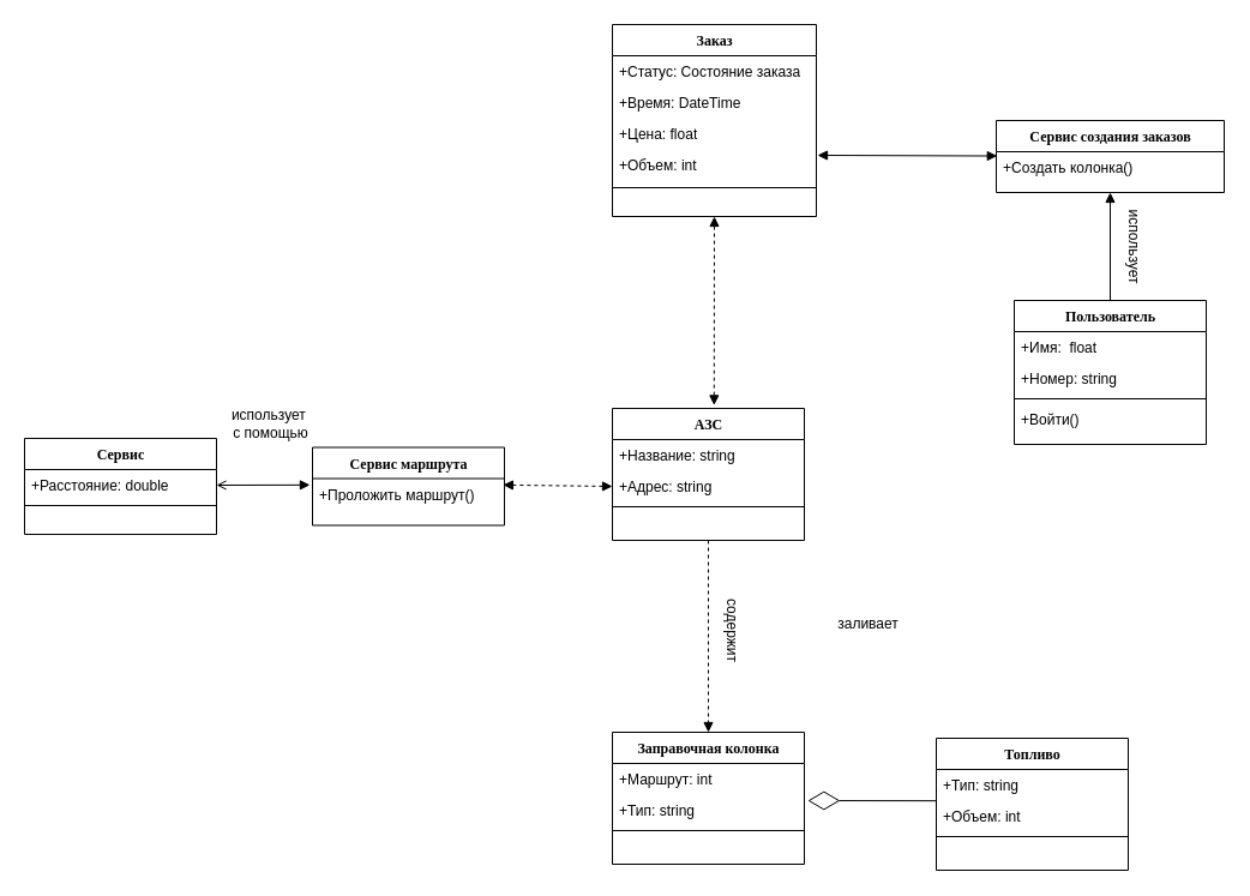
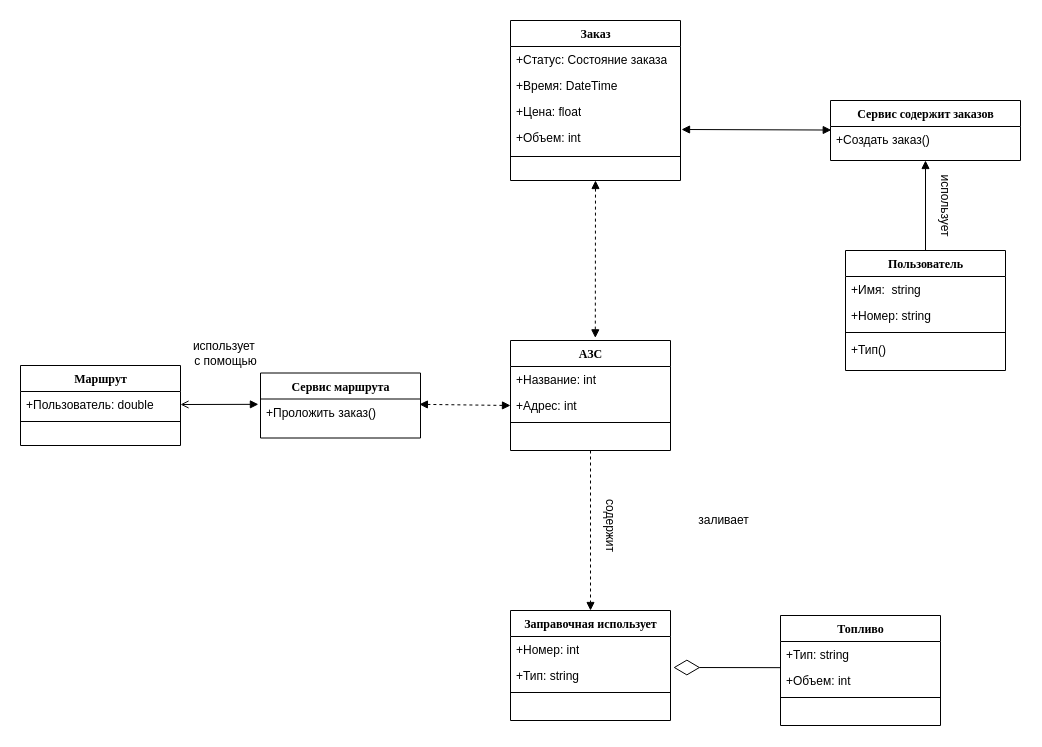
  <mxCell id="0" />
  <mxCell id="1" parent="0" />
  <mxCell id="2" value="Пользователь" style="swimlane;html=1;fontStyle=1;align=center;verticalAlign=top;childLayout=stackLayout;horizontal=1;startSize=26;horizontalStack=0;resizeParent=1;resizeLast=0;collapsible=1;marginBottom=0;swimlaneFillColor=#ffffff;rounded=0;shadow=0;comic=0;labelBackgroundColor=none;strokeWidth=1;fillColor=none;fontFamily=Verdana;fontSize=12" vertex="1" parent="1"><mxGeometry x="845" y="250" width="160" height="120" as="geometry" /></mxCell>
- <mxCell id="3" value="+Имя:&amp;nbsp; float" style="text;html=1;strokeColor=none;fillColor=none;align=left;verticalAlign=top;spacingLeft=4;spacingRight=4;whiteSpace=wrap;overflow=hidden;rotatable=0;points=[[0,0.5],[1,0.5]];portConstraint=eastwest;" vertex="1" parent="2"><mxGeometry y="26" width="160" height="26" as="geometry" /></mxCell>
+ <mxCell id="3" value="+Имя:&amp;nbsp; string" style="text;html=1;strokeColor=none;fillColor=none;align=left;verticalAlign=top;spacingLeft=4;spacingRight=4;whiteSpace=wrap;overflow=hidden;rotatable=0;points=[[0,0.5],[1,0.5]];portConstraint=eastwest;" vertex="1" parent="2"><mxGeometry y="26" width="160" height="26" as="geometry" /></mxCell>
  <mxCell id="4" value="+Номер: string" style="text;html=1;strokeColor=none;fillColor=none;align=left;verticalAlign=top;spacingLeft=4;spacingRight=4;whiteSpace=wrap;overflow=hidden;rotatable=0;points=[[0,0.5],[1,0.5]];portConstraint=eastwest;" vertex="1" parent="2"><mxGeometry y="52" width="160" height="26" as="geometry" /></mxCell>
  <mxCell id="5" value="" style="line;html=1;strokeWidth=1;fillColor=none;align=left;verticalAlign=middle;spacingTop=-1;spacingLeft=3;spacingRight=3;rotatable=0;labelPosition=right;points=[];portConstraint=eastwest;" vertex="1" parent="2"><mxGeometry y="78" width="160" height="8" as="geometry" /></mxCell>
- <mxCell id="6" value="+Войти()" style="text;html=1;strokeColor=none;fillColor=none;align=left;verticalAlign=top;spacingLeft=4;spacingRight=4;whiteSpace=wrap;overflow=hidden;rotatable=0;points=[[0,0.5],[1,0.5]];portConstraint=eastwest;" vertex="1" parent="2"><mxGeometry y="86" width="160" height="34" as="geometry" /></mxCell>
+ <mxCell id="6" value="+Тип()" style="text;html=1;strokeColor=none;fillColor=none;align=left;verticalAlign=top;spacingLeft=4;spacingRight=4;whiteSpace=wrap;overflow=hidden;rotatable=0;points=[[0,0.5],[1,0.5]];portConstraint=eastwest;" vertex="1" parent="2"><mxGeometry y="86" width="160" height="34" as="geometry" /></mxCell>
  <mxCell id="7" value="Топливо" style="swimlane;html=1;fontStyle=1;align=center;verticalAlign=top;childLayout=stackLayout;horizontal=1;startSize=26;horizontalStack=0;resizeParent=1;resizeLast=0;collapsible=1;marginBottom=0;swimlaneFillColor=#ffffff;rounded=0;shadow=0;comic=0;labelBackgroundColor=none;strokeWidth=1;fillColor=none;fontFamily=Verdana;fontSize=12" vertex="1" parent="1"><mxGeometry x="780" y="615" width="160" height="110" as="geometry" /></mxCell>
  <mxCell id="8" value="+Тип: string" style="text;html=1;strokeColor=none;fillColor=none;align=left;verticalAlign=top;spacingLeft=4;spacingRight=4;whiteSpace=wrap;overflow=hidden;rotatable=0;points=[[0,0.5],[1,0.5]];portConstraint=eastwest;" vertex="1" parent="7"><mxGeometry y="26" width="160" height="26" as="geometry" /></mxCell>
  <mxCell id="9" value="+Объем: int" style="text;html=1;strokeColor=none;fillColor=none;align=left;verticalAlign=top;spacingLeft=4;spacingRight=4;whiteSpace=wrap;overflow=hidden;rotatable=0;points=[[0,0.5],[1,0.5]];portConstraint=eastwest;" vertex="1" parent="7"><mxGeometry y="52" width="160" height="26" as="geometry" /></mxCell>
  <mxCell id="10" value="" style="line;html=1;strokeWidth=1;fillColor=none;align=left;verticalAlign=middle;spacingTop=-1;spacingLeft=3;spacingRight=3;rotatable=0;labelPosition=right;points=[];portConstraint=eastwest;" vertex="1" parent="7"><mxGeometry y="78" width="160" height="8" as="geometry" /></mxCell>
  <mxCell id="11" value="АЗС" style="swimlane;html=1;fontStyle=1;align=center;verticalAlign=top;childLayout=stackLayout;horizontal=1;startSize=26;horizontalStack=0;resizeParent=1;resizeLast=0;collapsible=1;marginBottom=0;swimlaneFillColor=#ffffff;rounded=0;shadow=0;comic=0;labelBackgroundColor=none;strokeWidth=1;fillColor=none;fontFamily=Verdana;fontSize=12" vertex="1" parent="1"><mxGeometry x="510" y="340" width="160" height="110" as="geometry" /></mxCell>
- <mxCell id="12" value="+Название: string" style="text;html=1;strokeColor=none;fillColor=none;align=left;verticalAlign=top;spacingLeft=4;spacingRight=4;whiteSpace=wrap;overflow=hidden;rotatable=0;points=[[0,0.5],[1,0.5]];portConstraint=eastwest;" vertex="1" parent="11"><mxGeometry y="26" width="160" height="26" as="geometry" /></mxCell>
- <mxCell id="13" value="+Адрес: string" style="text;html=1;strokeColor=none;fillColor=none;align=left;verticalAlign=top;spacingLeft=4;spacingRight=4;whiteSpace=wrap;overflow=hidden;rotatable=0;points=[[0,0.5],[1,0.5]];portConstraint=eastwest;" vertex="1" parent="11"><mxGeometry y="52" width="160" height="26" as="geometry" /></mxCell>
+ <mxCell id="12" value="+Название: int" style="text;html=1;strokeColor=none;fillColor=none;align=left;verticalAlign=top;spacingLeft=4;spacingRight=4;whiteSpace=wrap;overflow=hidden;rotatable=0;points=[[0,0.5],[1,0.5]];portConstraint=eastwest;" vertex="1" parent="11"><mxGeometry y="26" width="160" height="26" as="geometry" /></mxCell>
+ <mxCell id="13" value="+Адрес: int" style="text;html=1;strokeColor=none;fillColor=none;align=left;verticalAlign=top;spacingLeft=4;spacingRight=4;whiteSpace=wrap;overflow=hidden;rotatable=0;points=[[0,0.5],[1,0.5]];portConstraint=eastwest;" vertex="1" parent="11"><mxGeometry y="52" width="160" height="26" as="geometry" /></mxCell>
  <mxCell id="14" value="" style="line;html=1;strokeWidth=1;fillColor=none;align=left;verticalAlign=middle;spacingTop=-1;spacingLeft=3;spacingRight=3;rotatable=0;labelPosition=right;points=[];portConstraint=eastwest;" vertex="1" parent="11"><mxGeometry y="78" width="160" height="8" as="geometry" /></mxCell>
  <mxCell id="15" value="Заказ" style="swimlane;html=1;fontStyle=1;align=center;verticalAlign=top;childLayout=stackLayout;horizontal=1;startSize=26;horizontalStack=0;resizeParent=1;resizeLast=0;collapsible=1;marginBottom=0;swimlaneFillColor=#ffffff;rounded=0;shadow=0;comic=0;labelBackgroundColor=none;strokeWidth=1;fillColor=none;fontFamily=Verdana;fontSize=12" vertex="1" parent="1"><mxGeometry x="510" y="20" width="170" height="160" as="geometry" /></mxCell>
  <mxCell id="16" value="+Статус: Состояние заказа" style="text;html=1;strokeColor=none;fillColor=none;align=left;verticalAlign=top;spacingLeft=4;spacingRight=4;whiteSpace=wrap;overflow=hidden;rotatable=0;points=[[0,0.5],[1,0.5]];portConstraint=eastwest;" vertex="1" parent="15"><mxGeometry y="26" width="170" height="26" as="geometry" /></mxCell>
  <mxCell id="17" value="+Время: DateTime" style="text;html=1;strokeColor=none;fillColor=none;align=left;verticalAlign=top;spacingLeft=4;spacingRight=4;whiteSpace=wrap;overflow=hidden;rotatable=0;points=[[0,0.5],[1,0.5]];portConstraint=eastwest;" vertex="1" parent="15"><mxGeometry y="52" width="170" height="26" as="geometry" /></mxCell>
  <mxCell id="18" value="+Цена: float" style="text;html=1;strokeColor=none;fillColor=none;align=left;verticalAlign=top;spacingLeft=4;spacingRight=4;whiteSpace=wrap;overflow=hidden;rotatable=0;points=[[0,0.5],[1,0.5]];portConstraint=eastwest;" vertex="1" parent="15"><mxGeometry y="78" width="170" height="26" as="geometry" /></mxCell>
  <mxCell id="19" value="+Объем: int" style="text;html=1;strokeColor=none;fillColor=none;align=left;verticalAlign=top;spacingLeft=4;spacingRight=4;whiteSpace=wrap;overflow=hidden;rotatable=0;points=[[0,0.5],[1,0.5]];portConstraint=eastwest;" vertex="1" parent="15"><mxGeometry y="104" width="170" height="22" as="geometry" /></mxCell>
  <mxCell id="20" value="" style="line;html=1;strokeWidth=1;fillColor=none;align=left;verticalAlign=middle;spacingTop=-1;spacingLeft=3;spacingRight=3;rotatable=0;labelPosition=right;points=[];portConstraint=eastwest;" vertex="1" parent="15"><mxGeometry y="126" width="170" height="20" as="geometry" /></mxCell>
- <mxCell id="21" value="Заправочная колонка" style="swimlane;html=1;fontStyle=1;align=center;verticalAlign=top;childLayout=stackLayout;horizontal=1;startSize=26;horizontalStack=0;resizeParent=1;resizeLast=0;collapsible=1;marginBottom=0;swimlaneFillColor=#ffffff;rounded=0;shadow=0;comic=0;labelBackgroundColor=none;strokeWidth=1;fillColor=none;fontFamily=Verdana;fontSize=12" vertex="1" parent="1"><mxGeometry x="510" y="610" width="160" height="110" as="geometry" /></mxCell>
- <mxCell id="22" value="+Маршрут: int" style="text;html=1;strokeColor=none;fillColor=none;align=left;verticalAlign=top;spacingLeft=4;spacingRight=4;whiteSpace=wrap;overflow=hidden;rotatable=0;points=[[0,0.5],[1,0.5]];portConstraint=eastwest;" vertex="1" parent="21"><mxGeometry y="26" width="160" height="26" as="geometry" /></mxCell>
+ <mxCell id="21" value="Заправочная использует" style="swimlane;html=1;fontStyle=1;align=center;verticalAlign=top;childLayout=stackLayout;horizontal=1;startSize=26;horizontalStack=0;resizeParent=1;resizeLast=0;collapsible=1;marginBottom=0;swimlaneFillColor=#ffffff;rounded=0;shadow=0;comic=0;labelBackgroundColor=none;strokeWidth=1;fillColor=none;fontFamily=Verdana;fontSize=12" vertex="1" parent="1"><mxGeometry x="510" y="610" width="160" height="110" as="geometry" /></mxCell>
+ <mxCell id="22" value="+Номер: int" style="text;html=1;strokeColor=none;fillColor=none;align=left;verticalAlign=top;spacingLeft=4;spacingRight=4;whiteSpace=wrap;overflow=hidden;rotatable=0;points=[[0,0.5],[1,0.5]];portConstraint=eastwest;" vertex="1" parent="21"><mxGeometry y="26" width="160" height="26" as="geometry" /></mxCell>
  <mxCell id="23" value="+Тип: string" style="text;html=1;strokeColor=none;fillColor=none;align=left;verticalAlign=top;spacingLeft=4;spacingRight=4;whiteSpace=wrap;overflow=hidden;rotatable=0;points=[[0,0.5],[1,0.5]];portConstraint=eastwest;" vertex="1" parent="21"><mxGeometry y="52" width="160" height="26" as="geometry" /></mxCell>
  <mxCell id="24" value="" style="line;html=1;strokeWidth=1;fillColor=none;align=left;verticalAlign=middle;spacingTop=-1;spacingLeft=3;spacingRight=3;rotatable=0;labelPosition=right;points=[];portConstraint=eastwest;" vertex="1" parent="21"><mxGeometry y="78" width="160" height="8" as="geometry" /></mxCell>
  <mxCell id="25" value="" style="endArrow=diamondThin;endFill=0;endSize=24;html=1;rounded=0;entryX=1;entryY=0.5;entryDx=0;entryDy=0;exitX=-0.018;exitY=0.314;exitDx=0;exitDy=0;exitPerimeter=0;" edge="1" parent="1"><mxGeometry width="160" relative="1" as="geometry"><mxPoint x="780" y="667.164" as="sourcePoint" /><mxPoint x="672.88" y="667" as="targetPoint" /></mxGeometry></mxCell>
- <mxCell id="26" value="Сервис" style="swimlane;html=1;fontStyle=1;align=center;verticalAlign=top;childLayout=stackLayout;horizontal=1;startSize=26;horizontalStack=0;resizeParent=1;resizeLast=0;collapsible=1;marginBottom=0;swimlaneFillColor=#ffffff;rounded=0;shadow=0;comic=0;labelBackgroundColor=none;strokeWidth=1;fillColor=none;fontFamily=Verdana;fontSize=12" vertex="1" parent="1"><mxGeometry x="20" y="365" width="160" height="80" as="geometry" /></mxCell>
- <mxCell id="27" value="+Расстояние: double" style="text;html=1;strokeColor=none;fillColor=none;align=left;verticalAlign=top;spacingLeft=4;spacingRight=4;whiteSpace=wrap;overflow=hidden;rotatable=0;points=[[0,0.5],[1,0.5]];portConstraint=eastwest;" vertex="1" parent="26"><mxGeometry y="26" width="160" height="26" as="geometry" /></mxCell>
+ <mxCell id="26" value="Маршрут" style="swimlane;html=1;fontStyle=1;align=center;verticalAlign=top;childLayout=stackLayout;horizontal=1;startSize=26;horizontalStack=0;resizeParent=1;resizeLast=0;collapsible=1;marginBottom=0;swimlaneFillColor=#ffffff;rounded=0;shadow=0;comic=0;labelBackgroundColor=none;strokeWidth=1;fillColor=none;fontFamily=Verdana;fontSize=12" vertex="1" parent="1"><mxGeometry x="20" y="365" width="160" height="80" as="geometry" /></mxCell>
+ <mxCell id="27" value="+Пользователь: double" style="text;html=1;strokeColor=none;fillColor=none;align=left;verticalAlign=top;spacingLeft=4;spacingRight=4;whiteSpace=wrap;overflow=hidden;rotatable=0;points=[[0,0.5],[1,0.5]];portConstraint=eastwest;" vertex="1" parent="26"><mxGeometry y="26" width="160" height="26" as="geometry" /></mxCell>
  <mxCell id="28" value="" style="line;html=1;strokeWidth=1;fillColor=none;align=left;verticalAlign=middle;spacingTop=-1;spacingLeft=3;spacingRight=3;rotatable=0;labelPosition=right;points=[];portConstraint=eastwest;" vertex="1" parent="26"><mxGeometry y="52" width="160" height="8" as="geometry" /></mxCell>
  <mxCell id="29" value="" style="endArrow=block;startArrow=block;endFill=1;startFill=1;html=1;rounded=0;entryX=0.53;entryY=-0.024;entryDx=0;entryDy=0;entryPerimeter=0;exitX=0.5;exitY=1;exitDx=0;exitDy=0;dashed=1;" edge="1" parent="1" source="15" target="11"><mxGeometry width="160" relative="1" as="geometry"><mxPoint x="595" y="230" as="sourcePoint" /><mxPoint x="710" y="330" as="targetPoint" /></mxGeometry></mxCell>
  <mxCell id="30" value="" style="endArrow=block;startArrow=none;endFill=1;startFill=0;html=1;rounded=0;exitX=0.5;exitY=1;exitDx=0;exitDy=0;entryX=0.5;entryY=0;entryDx=0;entryDy=0;dashed=1;" edge="1" parent="1" source="11" target="21"><mxGeometry width="160" relative="1" as="geometry"><mxPoint x="490" y="520" as="sourcePoint" /><mxPoint x="650" y="520" as="targetPoint" /></mxGeometry></mxCell>
  <mxCell id="31" value="" style="endArrow=block;startArrow=block;endFill=1;startFill=1;html=1;rounded=0;exitX=1.006;exitY=0.227;exitDx=0;exitDy=0;exitPerimeter=0;entryX=0.004;entryY=0.674;entryDx=0;entryDy=0;entryPerimeter=0;" edge="1" parent="1" source="19"><mxGeometry width="160" relative="1" as="geometry"><mxPoint x="680" y="130" as="sourcePoint" /><mxPoint x="830.76" y="129.524" as="targetPoint" /></mxGeometry></mxCell>
- <mxCell id="32" value="Сервис создания заказов" style="swimlane;html=1;fontStyle=1;align=center;verticalAlign=top;childLayout=stackLayout;horizontal=1;startSize=26;horizontalStack=0;resizeParent=1;resizeLast=0;collapsible=1;marginBottom=0;swimlaneFillColor=#ffffff;rounded=0;shadow=0;comic=0;labelBackgroundColor=none;strokeWidth=1;fillColor=none;fontFamily=Verdana;fontSize=12" vertex="1" parent="1"><mxGeometry x="830" y="100" width="190" height="60" as="geometry" /></mxCell>
- <mxCell id="33" value="+Создать колонка()" style="text;html=1;strokeColor=none;fillColor=none;align=left;verticalAlign=top;spacingLeft=4;spacingRight=4;whiteSpace=wrap;overflow=hidden;rotatable=0;points=[[0,0.5],[1,0.5]];portConstraint=eastwest;" vertex="1" parent="32"><mxGeometry y="26" width="190" height="34" as="geometry" /></mxCell>
+ <mxCell id="32" value="Сервис содержит заказов" style="swimlane;html=1;fontStyle=1;align=center;verticalAlign=top;childLayout=stackLayout;horizontal=1;startSize=26;horizontalStack=0;resizeParent=1;resizeLast=0;collapsible=1;marginBottom=0;swimlaneFillColor=#ffffff;rounded=0;shadow=0;comic=0;labelBackgroundColor=none;strokeWidth=1;fillColor=none;fontFamily=Verdana;fontSize=12" vertex="1" parent="1"><mxGeometry x="830" y="100" width="190" height="60" as="geometry" /></mxCell>
+ <mxCell id="33" value="+Создать заказ()" style="text;html=1;strokeColor=none;fillColor=none;align=left;verticalAlign=top;spacingLeft=4;spacingRight=4;whiteSpace=wrap;overflow=hidden;rotatable=0;points=[[0,0.5],[1,0.5]];portConstraint=eastwest;" vertex="1" parent="32"><mxGeometry y="26" width="190" height="34" as="geometry" /></mxCell>
  <mxCell id="34" value="Сервис маршрута" style="swimlane;html=1;fontStyle=1;align=center;verticalAlign=top;childLayout=stackLayout;horizontal=1;startSize=26;horizontalStack=0;resizeParent=1;resizeLast=0;collapsible=1;marginBottom=0;swimlaneFillColor=#ffffff;rounded=0;shadow=0;comic=0;labelBackgroundColor=none;strokeWidth=1;fillColor=none;fontFamily=Verdana;fontSize=12" vertex="1" parent="1"><mxGeometry x="260" y="372.5" width="160" height="65" as="geometry" /></mxCell>
- <mxCell id="35" value="+Проложить маршрут()" style="text;html=1;strokeColor=none;fillColor=none;align=left;verticalAlign=top;spacingLeft=4;spacingRight=4;whiteSpace=wrap;overflow=hidden;rotatable=0;points=[[0,0.5],[1,0.5]];portConstraint=eastwest;" vertex="1" parent="34"><mxGeometry y="26" width="160" height="34" as="geometry" /></mxCell>
+ <mxCell id="35" value="+Проложить заказ()" style="text;html=1;strokeColor=none;fillColor=none;align=left;verticalAlign=top;spacingLeft=4;spacingRight=4;whiteSpace=wrap;overflow=hidden;rotatable=0;points=[[0,0.5],[1,0.5]];portConstraint=eastwest;" vertex="1" parent="34"><mxGeometry y="26" width="160" height="34" as="geometry" /></mxCell>
  <mxCell id="36" value="" style="endArrow=block;startArrow=block;endFill=1;startFill=1;html=1;rounded=0;entryX=0.993;entryY=0.157;entryDx=0;entryDy=0;exitX=0;exitY=0.5;exitDx=0;exitDy=0;entryPerimeter=0;dashed=1;" edge="1" parent="1" source="13" target="35"><mxGeometry width="160" relative="1" as="geometry"><mxPoint x="605" y="210" as="sourcePoint" /><mxPoint x="420" y="379" as="targetPoint" /></mxGeometry></mxCell>
  <mxCell id="37" value="" style="endArrow=open;startArrow=block;endFill=0;startFill=1;html=1;rounded=0;entryX=1;entryY=0.5;entryDx=0;entryDy=0;exitX=-0.013;exitY=0.157;exitDx=0;exitDy=0;exitPerimeter=0;strokeColor=default;" edge="1" parent="1" source="35" target="27"><mxGeometry width="160" relative="1" as="geometry"><mxPoint x="260" y="379" as="sourcePoint" /><mxPoint x="150" y="430" as="targetPoint" /></mxGeometry></mxCell>
  <mxCell id="38" value="" style="endArrow=none;startArrow=block;endFill=0;startFill=1;html=1;rounded=0;entryX=0.5;entryY=0;entryDx=0;entryDy=0;" edge="1" parent="1" target="2"><mxGeometry width="160" relative="1" as="geometry"><mxPoint x="925" y="160" as="sourcePoint" /><mxPoint x="841" y="140" as="targetPoint" /></mxGeometry></mxCell>
  <mxCell id="39" value="использует" style="text;html=1;align=center;verticalAlign=middle;resizable=0;points=[];autosize=1;strokeColor=none;fillColor=none;rotation=90;" vertex="1" parent="1"><mxGeometry x="900" y="190" width="90" height="30" as="geometry" /></mxCell>
  <mxCell id="40" value="использует&amp;nbsp;&lt;div&gt;с помощью&lt;/div&gt;" style="text;html=1;align=center;verticalAlign=middle;resizable=0;points=[];autosize=1;strokeColor=none;fillColor=none;" vertex="1" parent="1"><mxGeometry x="180" y="332.5" width="90" height="40" as="geometry" /></mxCell>
  <mxCell id="41" value="содержит" style="text;html=1;align=center;verticalAlign=middle;resizable=0;points=[];autosize=1;strokeColor=none;fillColor=none;rotation=90;" vertex="1" parent="1"><mxGeometry x="570" y="510" width="80" height="30" as="geometry" /></mxCell>
  <mxCell id="42" value="заливает" style="text;html=1;align=center;verticalAlign=middle;resizable=0;points=[];autosize=1;strokeColor=none;fillColor=none;" vertex="1" parent="1"><mxGeometry x="687.88" y="505" width="70" height="30" as="geometry" /></mxCell>
